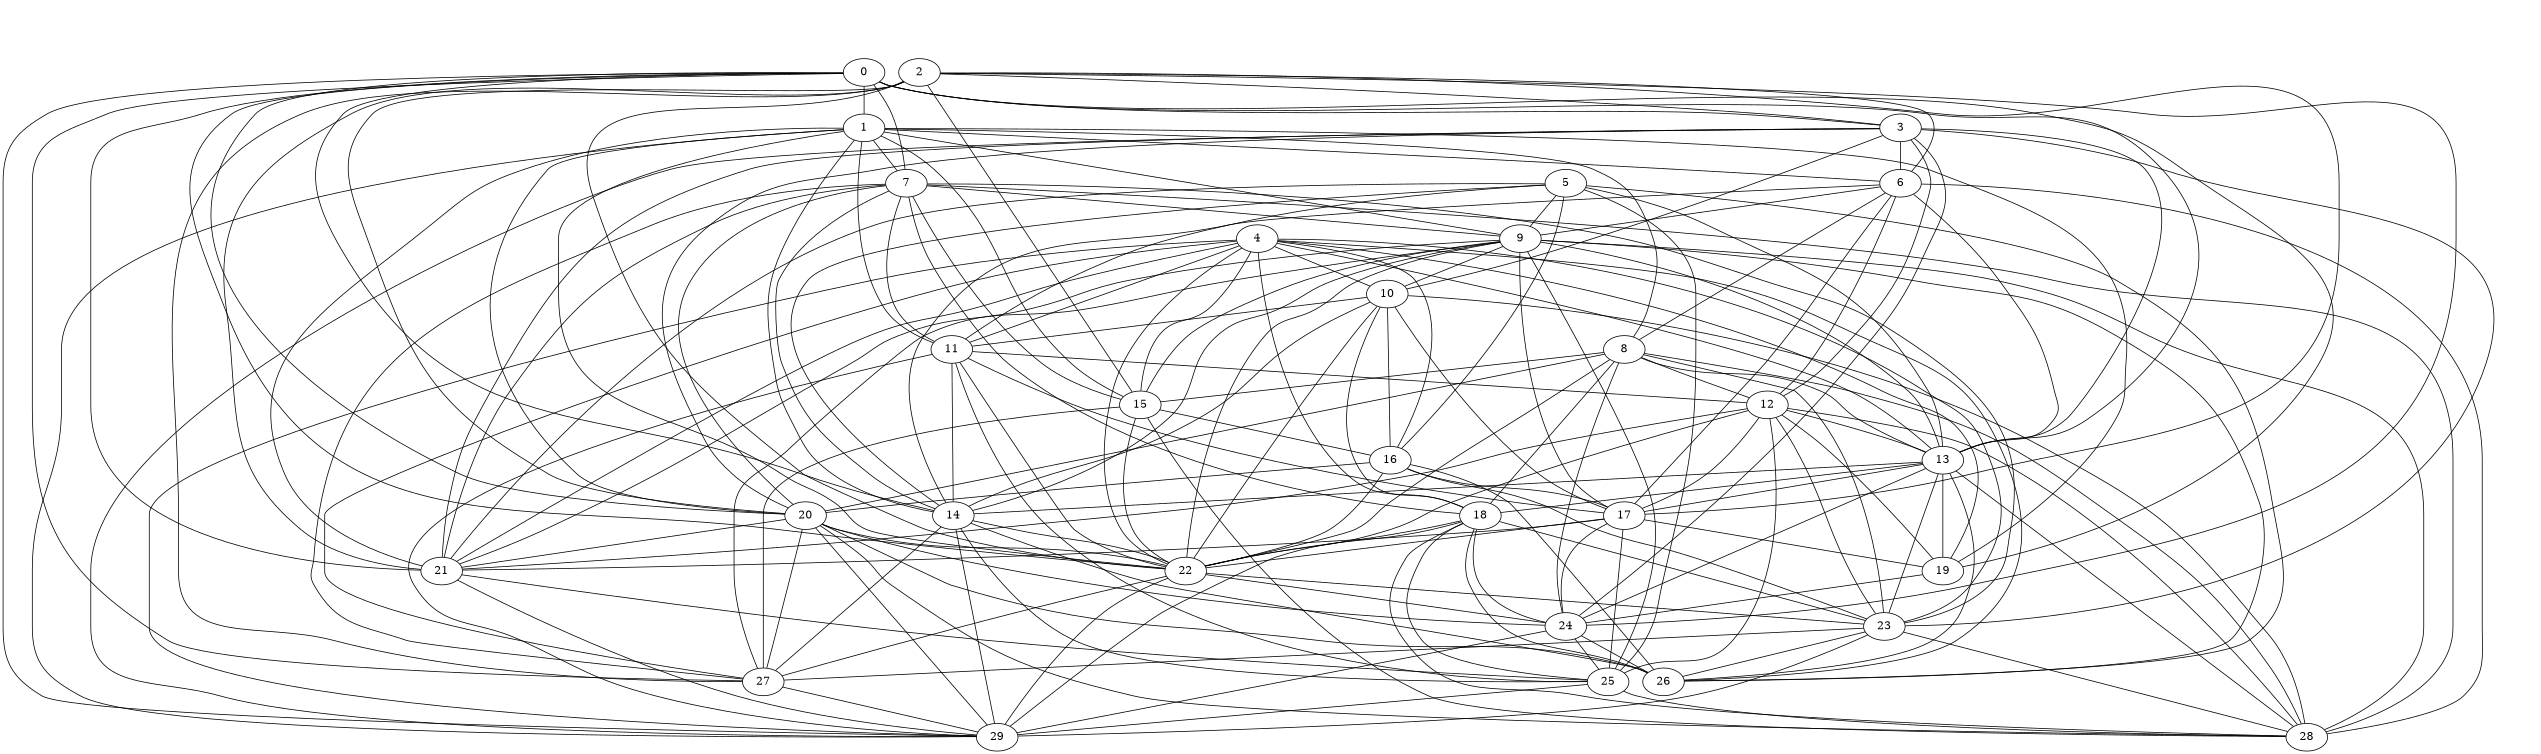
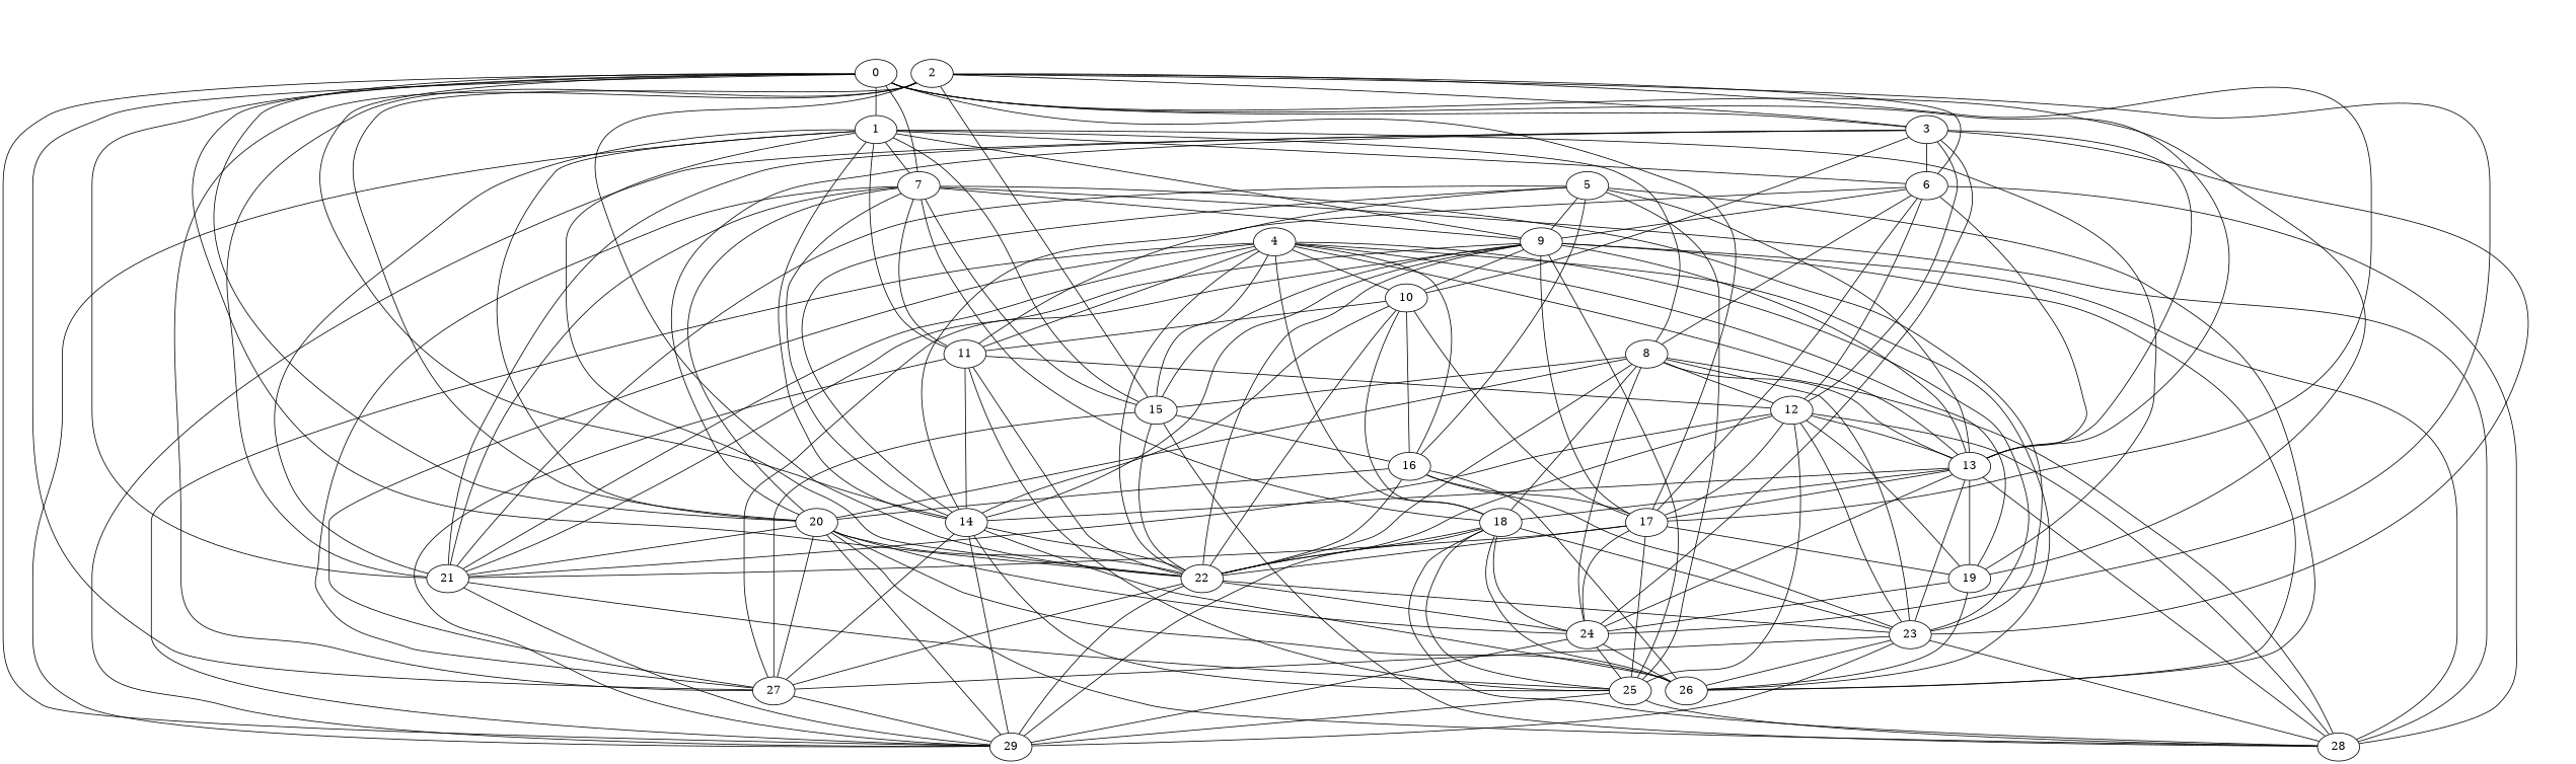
  strict graph {
    edge [weight=2000]
    0
    1
    3
    7
    13
    14
    17
    19
    20
    21
    22
    27
    29
    11
    6
    8
    9
    15
    24
    10
    12
    23
    18
    28
    25
    26
    16
    2
    4
    5
    0 -- 1 [weight=6000]
    0 -- 3 [weight=1000]
    0 -- 7 [weight=7000]
    0 -- 13 [weight=3000]
    0 -- 14
-   11 -- 17 [weight=4000]
+   0 -- 17 [weight=4000]
    0 -- 19 [weight=6000]
    0 -- 20
    0 -- 21 [weight=1000]
    0 -- 22 [weight=3000]
    0 -- 27 [weight=1000]
    0 -- 29 [weight=6000]
    1 -- 7 [weight=1000]
    1 -- 14 [weight=3000]
    1 -- 19 [weight=7000]
    1 -- 20 [weight=6000]
    1 -- 21 [weight=6000]
    1 -- 22 [weight=4000]
    1 -- 29
    1 -- 11 [weight=1000]
    1 -- 6 [weight=3000]
    1 -- 8 [weight=5000]
    1 -- 9 [weight=4000]
    1 -- 15 [weight=4000]
    3 -- 13 [weight=5000]
    3 -- 20 [weight=3000]
    3 -- 21 [weight=7000]
    3 -- 29
    3 -- 6 [weight=6000]
    3 -- 24
    3 -- 10
    3 -- 12 [weight=6000]
    3 -- 23 [weight=7000]
    7 -- 14
    7 -- 20
    7 -- 21 [weight=6000]
    7 -- 27
    7 -- 11 [weight=6000]
    7 -- 9 [weight=1000]
    7 -- 15 [weight=7000]
    7 -- 23 [weight=7000]
    7 -- 18 [weight=6000]
    7 -- 28 [weight=7000]
    13 -- 14 [weight=7000]
    13 -- 17 [weight=6000]
    13 -- 19 [weight=7000]
    13 -- 24 [weight=4000]
    13 -- 23 [weight=7000]
    13 -- 18 [weight=3000]
    13 -- 28 [weight=7000]
    14 -- 22 [weight=6000]
    14 -- 27 [weight=6000]
    14 -- 29 [weight=4000]
    14 -- 25 [weight=4000]
    14 -- 26 [weight=6000]
    17 -- 19 [weight=7000]
    17 -- 21 [weight=4000]
    17 -- 22 [weight=6000]
    17 -- 24 [weight=3000]
    17 -- 25 [weight=7000]
    19 -- 24 [weight=6000]
-   13 -- 26 [weight=5000]
+   19 -- 26 [weight=5000]
    20 -- 21 [weight=3000]
    20 -- 22 [weight=7000]
    20 -- 27 [weight=4000]
    20 -- 29
    20 -- 24 [weight=1000]
    20 -- 28
    20 -- 26 [weight=6000]
    21 -- 29 [weight=5000]
    21 -- 25
    22 -- 27 [weight=1000]
    22 -- 29 [weight=5000]
    22 -- 24 [weight=1000]
    22 -- 23 [weight=1000]
    27 -- 29
    11 -- 14 [weight=6000]
    11 -- 22 [weight=3000]
    11 -- 29 [weight=1000]
    11 -- 12 [weight=7000]
    11 -- 25 [weight=6000]
    6 -- 13 [weight=5000]
    6 -- 14 [weight=1000]
    6 -- 17 [weight=7000]
    6 -- 8
    6 -- 9
    6 -- 12 [weight=3000]
    6 -- 28 [weight=4000]
    8 -- 13
    8 -- 20 [weight=6000]
    8 -- 22 [weight=6000]
    8 -- 15 [weight=4000]
    8 -- 24 [weight=1000]
    8 -- 12
    8 -- 23 [weight=6000]
    8 -- 18
    8 -- 28 [weight=1000]
    9 -- 13 [weight=3000]
    9 -- 14 [weight=3000]
    9 -- 17 [weight=5000]
    9 -- 21 [weight=6000]
    9 -- 22
    9 -- 27
    9 -- 15 [weight=1000]
    9 -- 10 [weight=5000]
    9 -- 28 [weight=6000]
    9 -- 25 [weight=4000]
    9 -- 26 [weight=7000]
    15 -- 22 [weight=5000]
    15 -- 27 [weight=5000]
    15 -- 28 [weight=1000]
    15 -- 16
    24 -- 29 [weight=7000]
    24 -- 25 [weight=1000]
    24 -- 26 [weight=4000]
    10 -- 14 [weight=3000]
    10 -- 17 [weight=7000]
    10 -- 22 [weight=6000]
    10 -- 11 [weight=1000]
    10 -- 18
-   10 -- 28 [weight=4000]
    10 -- 16 [weight=6000]
    12 -- 13 [weight=7000]
    12 -- 17 [weight=1000]
    12 -- 19 [weight=5000]
    12 -- 21 [weight=1000]
    12 -- 22 [weight=3000]
    12 -- 23 [weight=7000]
    12 -- 28 [weight=6000]
    12 -- 25 [weight=7000]
    23 -- 27
    23 -- 29 [weight=7000]
    23 -- 28 [weight=7000]
    23 -- 26 [weight=1000]
    18 -- 22 [weight=4000]
    18 -- 29
    18 -- 24 [weight=4000]
    18 -- 23 [weight=1000]
    18 -- 28 [weight=1000]
    18 -- 25 [weight=1000]
    18 -- 26 [weight=3000]
    25 -- 29 [weight=5000]
    25 -- 28 [weight=3000]
    16 -- 17 [weight=1000]
    16 -- 20
    16 -- 22 [weight=5000]
    16 -- 23 [weight=4000]
    16 -- 26 [weight=7000]
    2 -- 3 [weight=4000]
    2 -- 17 [weight=4000]
    2 -- 20 [weight=5000]
    2 -- 21 [weight=6000]
    2 -- 22 [weight=5000]
    2 -- 27 [weight=1000]
    2 -- 6 [weight=3000]
    2 -- 15
    2 -- 24 [weight=1000]
    4 -- 13 [weight=7000]
    4 -- 19 [weight=6000]
    4 -- 21 [weight=4000]
    4 -- 22
    4 -- 27 [weight=5000]
    4 -- 29
    4 -- 11 [weight=4000]
    4 -- 15 [weight=7000]
    4 -- 10
    4 -- 23 [weight=1000]
    4 -- 18
    4 -- 26
    4 -- 16 [weight=6000]
    5 -- 13 [weight=3000]
    5 -- 14 [weight=4000]
    5 -- 21
    5 -- 11 [weight=7000]
    5 -- 9
    5 -- 25 [weight=6000]
    5 -- 26 [weight=4000]
    5 -- 16 [weight=7000]
  }
